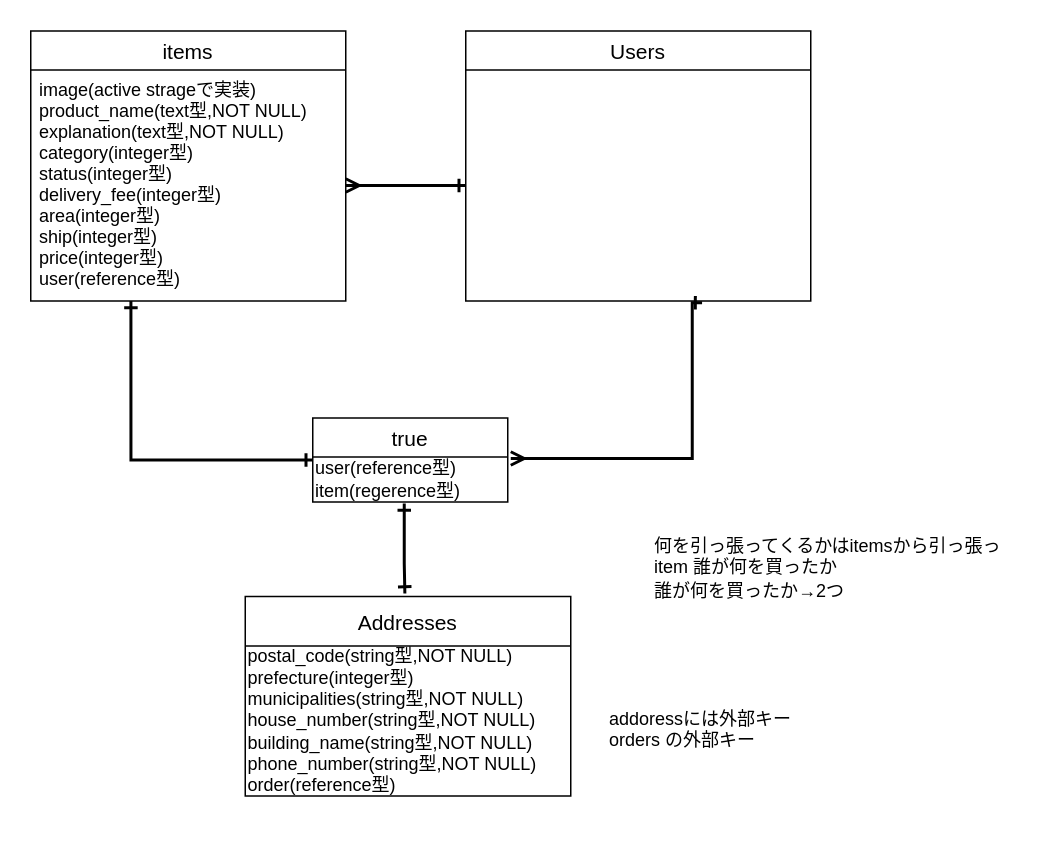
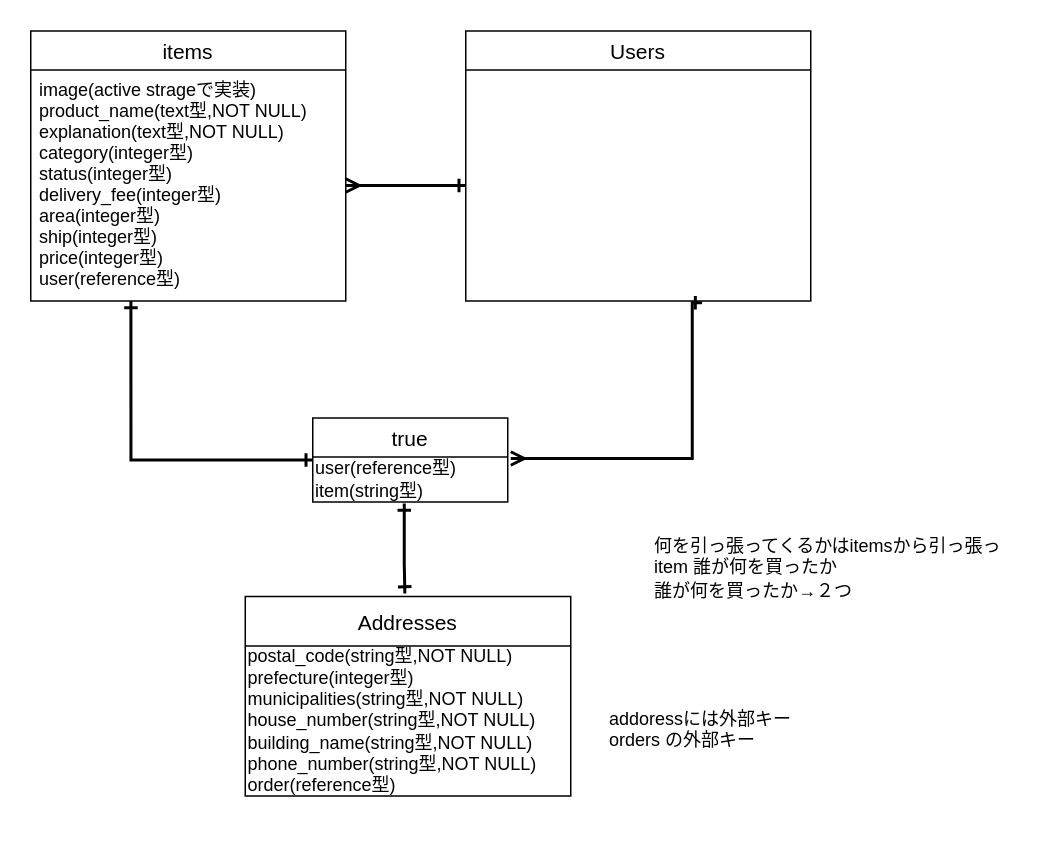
  <mxCell id="0" />
  <mxCell id="1" parent="0" />
  <mxCell id="2" value="Addresses" style="swimlane;fontStyle=0;childLayout=stackLayout;horizontal=1;startSize=33;horizontalStack=0;resizeParent=1;resizeParentMax=0;resizeLast=0;collapsible=1;marginBottom=0;align=center;fontSize=14;" parent="1" vertex="1"><mxGeometry x="163" y="397" width="217" height="133" as="geometry"><mxRectangle x="156" y="222" width="50" height="26" as="alternateBounds" /></mxGeometry></mxCell>
  <mxCell id="3" value="&lt;span&gt;postal_code&lt;/span&gt;(string型,NOT NULL)&lt;br style=&quot;padding: 0px ; margin: 0px&quot;&gt;&lt;span&gt;prefecture&lt;/span&gt;(integer型)&lt;br style=&quot;padding: 0px ; margin: 0px&quot;&gt;&lt;span&gt;municipalities&lt;/span&gt;(string型,NOT NULL)&lt;br style=&quot;padding: 0px ; margin: 0px&quot;&gt;&lt;span&gt;house_number&lt;/span&gt;(string型,NOT NULL)&lt;br style=&quot;padding: 0px ; margin: 0px&quot;&gt;&lt;span&gt;building_name&lt;/span&gt;(string型,NOT NULL)&lt;br style=&quot;padding: 0px ; margin: 0px&quot;&gt;&lt;span&gt;phone_number&lt;/span&gt;(string型,NOT NULL)&lt;br&gt;order(reference型)" style="text;html=1;align=left;verticalAlign=middle;resizable=0;points=[];autosize=1;" parent="2" vertex="1"><mxGeometry y="33" width="217" height="100" as="geometry" /></mxCell>
  <mxCell id="4" value="items" style="swimlane;fontStyle=0;childLayout=stackLayout;horizontal=1;startSize=26;horizontalStack=0;resizeParent=1;resizeParentMax=0;resizeLast=0;collapsible=1;marginBottom=0;align=center;fontSize=14;" parent="1" vertex="1"><mxGeometry x="20" y="20" width="210" height="180" as="geometry" /></mxCell>
  <mxCell id="5" value="image(active strageで実装)&#10;product_name(text型,NOT NULL)&#10;explanation(text型,NOT NULL)&#10;category(integer型)&#10;status(integer型)&#10;delivery_fee(integer型)&#10;area(integer型)&#10;ship(integer型)&#10;price(integer型)&#10;user(reference型)" style="text;strokeColor=none;fillColor=none;spacingLeft=4;spacingRight=4;overflow=hidden;rotatable=0;points=[[0,0.5],[1,0.5]];portConstraint=eastwest;fontSize=12;" parent="4" vertex="1"><mxGeometry y="26" width="210" height="154" as="geometry" /></mxCell>
  <mxCell id="6" value="Users" style="swimlane;fontStyle=0;childLayout=stackLayout;horizontal=1;startSize=26;horizontalStack=0;resizeParent=1;resizeParentMax=0;resizeLast=0;collapsible=1;marginBottom=0;align=center;fontSize=14;" parent="1" vertex="1"><mxGeometry x="310" y="20" width="230" height="180" as="geometry" /></mxCell>
  <mxCell id="7" style="edgeStyle=orthogonalEdgeStyle;rounded=0;orthogonalLoop=1;jettySize=auto;html=1;exitX=1;exitY=0.5;exitDx=0;exitDy=0;" parent="6" source="8" target="8" edge="1"><mxGeometry relative="1" as="geometry" /></mxCell>
  <mxCell id="8" value="nickname(string型,NOT NULL)&#10;email(string型,NOT NULL,unique: true)&#10;password(string型,NOT NULL)&#10;last_name_kanji(string型,NOT NULL)&#10;first_name_kanji(string型,NOT NULL)&#10;last_name_kana(string型,NOT NULL)&#10;first_name_kana(string型,NOT NULL)&#10;birthday(date型)" style="text;strokeColor=none;fillColor=none;spacingLeft=4;spacingRight=4;overflow=hidden;rotatable=0;points=[[0,0.5],[1,0.5]];portConstraint=eastwest;fontSize=12;fontColor=#FFFFFF;" parent="6" vertex="1"><mxGeometry y="26" width="230" height="154" as="geometry" /></mxCell>
  <mxCell id="9" style="edgeStyle=orthogonalEdgeStyle;rounded=0;orthogonalLoop=1;jettySize=auto;html=1;exitX=0;exitY=0.5;exitDx=0;exitDy=0;entryX=0.318;entryY=1;entryDx=0;entryDy=0;entryPerimeter=0;startArrow=ERone;startFill=0;endArrow=ERone;endFill=0;strokeWidth=2;" parent="1" source="12" target="5" edge="1"><mxGeometry relative="1" as="geometry"><mxPoint x="60" y="270" as="targetPoint" /></mxGeometry></mxCell>
  <mxCell id="10" style="edgeStyle=orthogonalEdgeStyle;rounded=0;orthogonalLoop=1;jettySize=auto;html=1;strokeWidth=2;endArrow=ERone;endFill=0;startArrow=ERone;startFill=0;" parent="1" edge="1"><mxGeometry relative="1" as="geometry"><mxPoint x="269" y="335" as="sourcePoint" /><mxPoint x="269.41" y="395" as="targetPoint" /><Array as="points"><mxPoint x="269.41" y="375" /><mxPoint x="269.41" y="375" /></Array></mxGeometry></mxCell>
  <mxCell id="11" style="edgeStyle=orthogonalEdgeStyle;rounded=0;orthogonalLoop=1;jettySize=auto;html=1;entryX=0.685;entryY=1.008;entryDx=0;entryDy=0;entryPerimeter=0;strokeWidth=2;endArrow=ERone;endFill=0;startArrow=ERmany;startFill=0;" parent="1" target="8" edge="1"><mxGeometry relative="1" as="geometry"><mxPoint x="650" y="330" as="targetPoint" /><Array as="points"><mxPoint x="461" y="305" /></Array><mxPoint x="340" y="305" as="sourcePoint" /></mxGeometry></mxCell>
  <mxCell id="12" value="true" style="swimlane;fontStyle=0;childLayout=stackLayout;horizontal=1;startSize=26;horizontalStack=0;resizeParent=1;resizeParentMax=0;resizeLast=0;collapsible=1;marginBottom=0;align=center;fontSize=14;" parent="1" vertex="1"><mxGeometry x="208" y="278" width="130" height="56" as="geometry"><mxRectangle x="200" y="230" width="70" height="26" as="alternateBounds" /></mxGeometry></mxCell>
- <mxCell id="13" value="&lt;div&gt;&lt;span&gt;user(reference型)&lt;/span&gt;&lt;/div&gt;&lt;div&gt;&lt;span&gt;item(regerence型)&lt;/span&gt;&lt;/div&gt;" style="text;html=1;align=left;verticalAlign=middle;resizable=0;points=[];autosize=1;" vertex="1" parent="12"><mxGeometry y="26" width="130" height="30" as="geometry" /></mxCell>
+ <mxCell id="13" value="&lt;div&gt;&lt;span&gt;user(reference型)&lt;/span&gt;&lt;/div&gt;&lt;div&gt;&lt;span&gt;item(string型)&lt;/span&gt;&lt;/div&gt;" style="text;html=1;align=left;verticalAlign=middle;resizable=0;points=[];autosize=1;" vertex="1" parent="12"><mxGeometry y="26" width="130" height="30" as="geometry" /></mxCell>
  <mxCell id="14" value="addoressには外部キー&#10;orders の外部キー" style="text;strokeColor=none;fillColor=none;spacingLeft=4;spacingRight=4;overflow=hidden;rotatable=0;points=[[0,0.5],[1,0.5]];portConstraint=eastwest;fontSize=12;" parent="1" vertex="1"><mxGeometry x="400" y="465" width="240" height="84" as="geometry" /></mxCell>
  <mxCell id="15" style="edgeStyle=orthogonalEdgeStyle;rounded=0;orthogonalLoop=1;jettySize=auto;html=1;entryX=1;entryY=0.5;entryDx=0;entryDy=0;startArrow=ERone;startFill=0;endArrow=ERmany;endFill=0;strokeWidth=2;" edge="1" parent="1" source="8" target="5"><mxGeometry relative="1" as="geometry" /></mxCell>
- <mxCell id="16" value="誰が何を買ったか→2つ" style="text;strokeColor=none;fillColor=none;spacingLeft=4;spacingRight=4;overflow=hidden;rotatable=0;points=[[0,0.5],[1,0.5]];portConstraint=eastwest;fontSize=12;" parent="1" vertex="1"><mxGeometry x="430" y="380" width="240" height="30" as="geometry" /></mxCell>
+ <mxCell id="16" value="誰が何を買ったか→２つ" style="text;strokeColor=none;fillColor=none;spacingLeft=4;spacingRight=4;overflow=hidden;rotatable=0;points=[[0,0.5],[1,0.5]];portConstraint=eastwest;fontSize=12;" parent="1" vertex="1"><mxGeometry x="430" y="380" width="240" height="30" as="geometry" /></mxCell>
  <mxCell id="17" value="何を引っ張ってくるかはitemsから引っ張ってくる&#10;item 誰が何を買ったか&#10;" style="text;strokeColor=none;fillColor=none;spacingLeft=4;spacingRight=4;overflow=hidden;rotatable=0;points=[[0,0.5],[1,0.5]];portConstraint=eastwest;fontSize=12;" parent="1" vertex="1"><mxGeometry x="430" y="350" width="240" height="54" as="geometry" /></mxCell>
